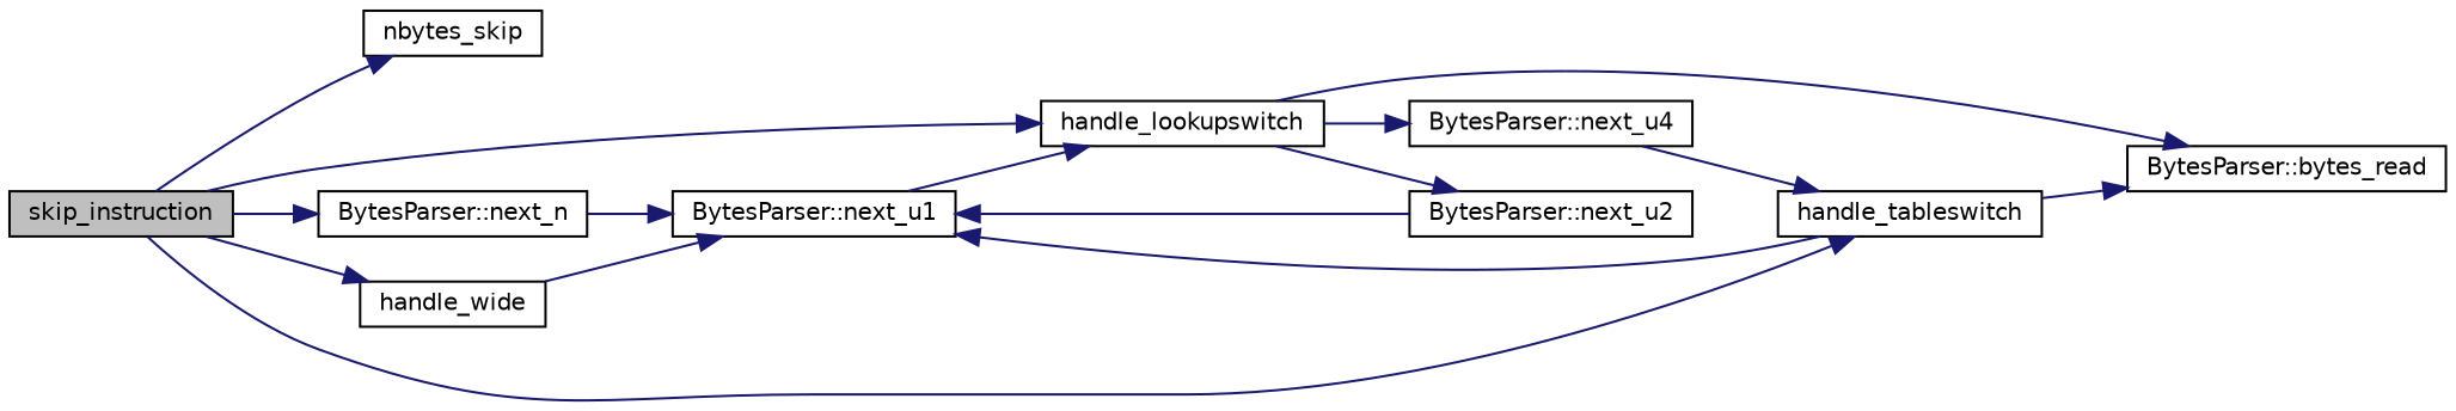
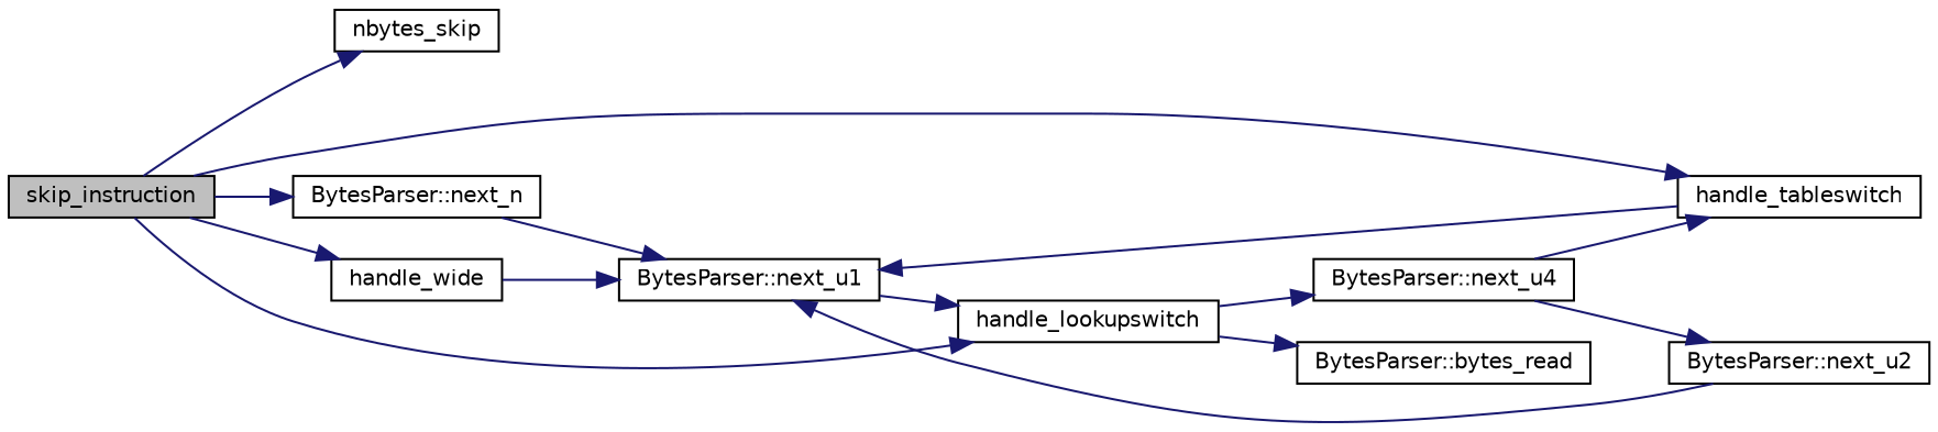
  digraph {
    fontname="DejaVu Sans"
    rankdir=LR
    node [color=black fontname="DejaVu Sans" fontsize=10 shape=record]
    edge [color=midnightblue fontname="DejaVu Sans" fontsize=10 labelfontname=Helvetica labelfontsize=10 style=solid]
    n1 [fillcolor=grey75 fontcolor=black height=0.2 label=skip_instruction style=filled width=0.4]
    n2 [height=0.2 label=nbytes_skip width=0.4]
    n3 [height=0.2 label="BytesParser::next_n" width=0.4]
    n4 [height=0.2 label=handle_lookupswitch width=0.4]
    n5 [height=0.2 label=handle_tableswitch width=0.4]
    n6 [height=0.2 label=handle_wide width=0.4]
    n7 [height=0.2 label="BytesParser::next_u1" width=0.4]
    n8 [height=0.2 label="BytesParser::bytes_read" width=0.4]
    n9 [height=0.2 label="BytesParser::next_u4" width=0.4]
    n10 [height=0.2 label="BytesParser::next_u2" width=0.4]
    n1 -> n2
    n1 -> n3
    n1 -> n4
    n1 -> n5
    n1 -> n6
    n3 -> n7
    n4 -> n8
    n4 -> n9
    n5 -> n7
-   n5 -> n8
    n6 -> n7
    n7 -> n4
    n9 -> n5
-   n4 -> n10
+   n9 -> n10
    n10 -> n7
  }
